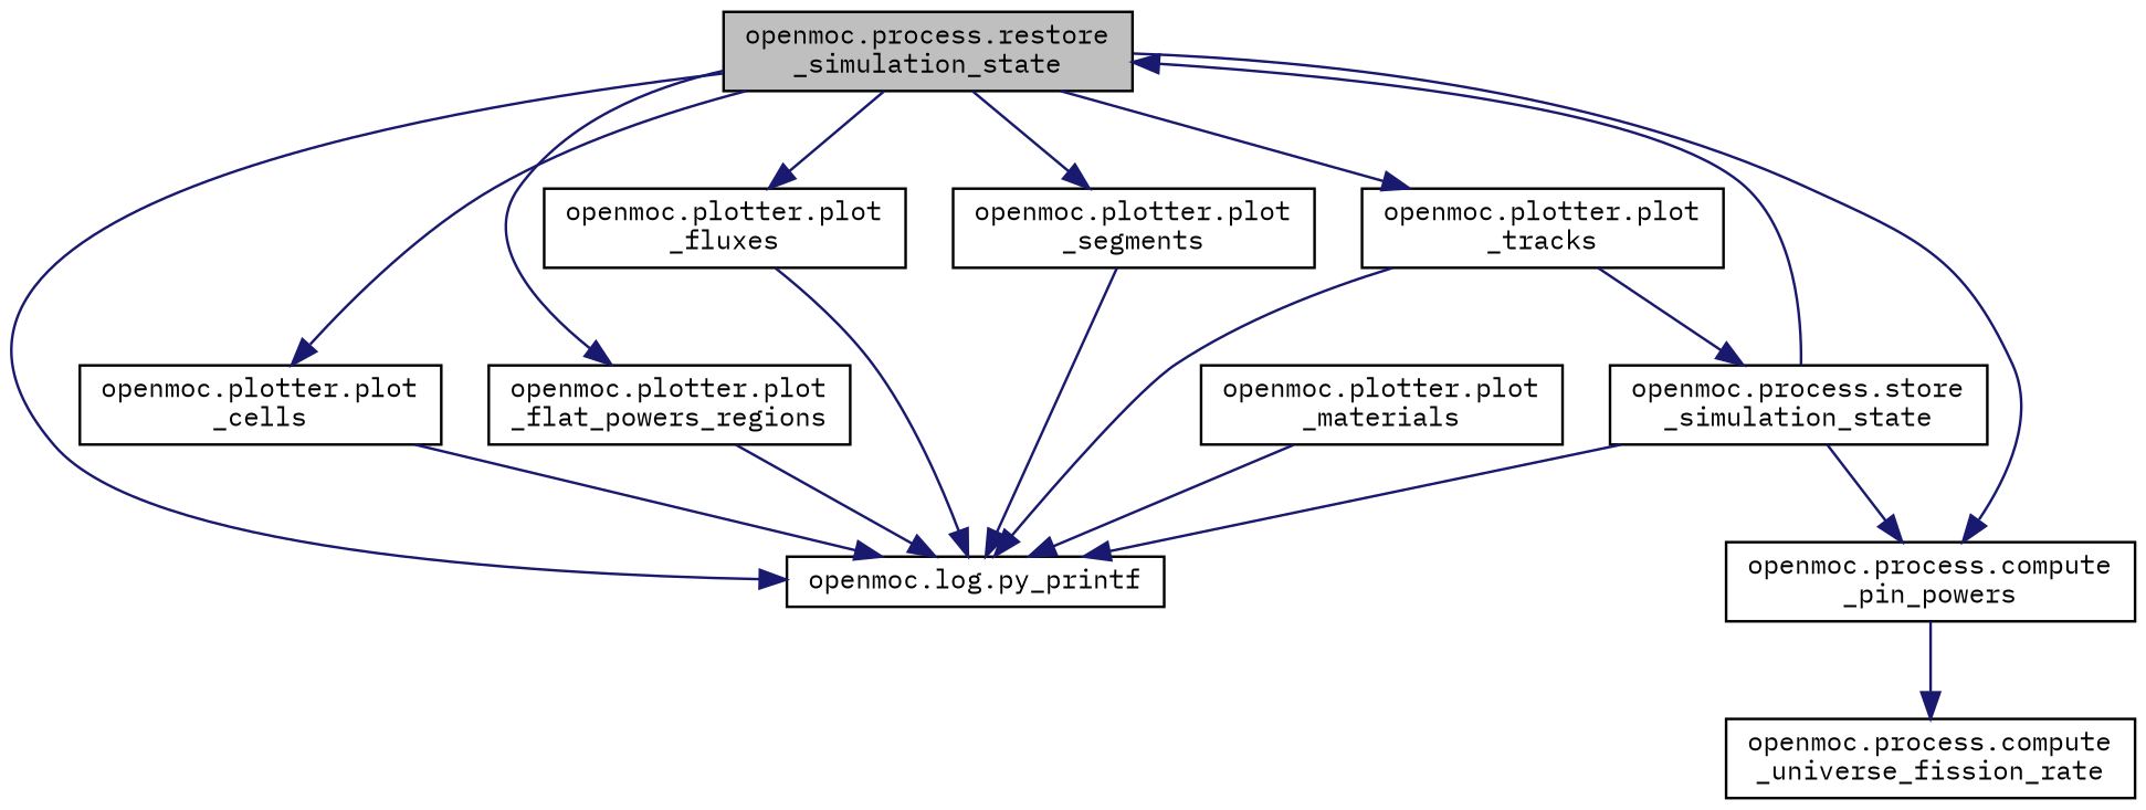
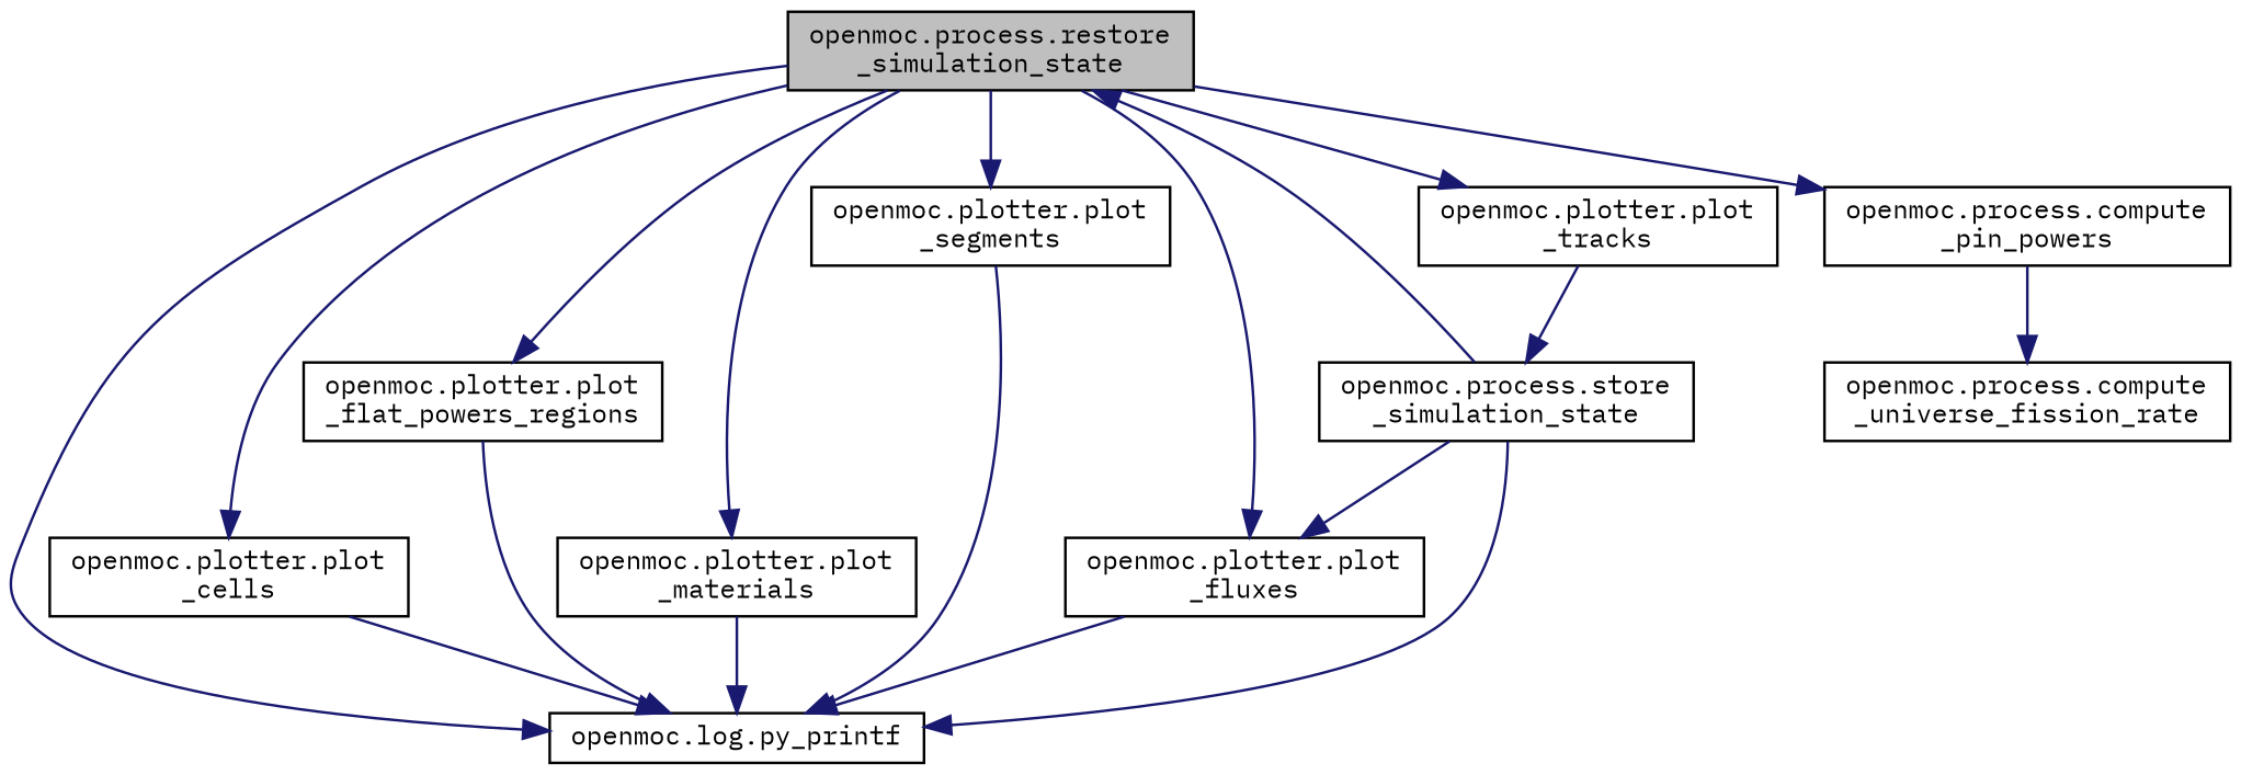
  digraph {
    fontname="IBM Plex Mono"
    rankdir=TB
    node [color=black fillcolor=white fontname="IBM Plex Mono" fontsize=10 shape=record style=filled]
    edge [color=midnightblue fontname="IBM Plex Mono" fontsize=10 labelfontname=Helvetica labelfontsize=10 style=solid]
    n1 [fillcolor=grey75 fontcolor=black height=0.2 label="openmoc.process.restore\l_simulation_state" width=0.4]
    n2 [height=0.2 label="openmoc.log.py_printf" width=0.4]
    n3 [height=0.2 label="openmoc.plotter.plot\l_cells" width=0.4]
    n4 [height=0.2 label="openmoc.plotter.plot\l_flat_powers_regions" width=0.4]
    n5 [height=0.2 label="openmoc.plotter.plot\l_fluxes" width=0.4]
    n6 [height=0.2 label="openmoc.plotter.plot\l_materials" width=0.4]
    n7 [height=0.2 label="openmoc.plotter.plot\l_segments" width=0.4]
    n8 [height=0.2 label="openmoc.plotter.plot\l_tracks" width=0.4]
    n9 [height=0.2 label="openmoc.process.compute\l_pin_powers" width=0.4]
    n10 [height=0.2 label="openmoc.process.store\l_simulation_state" width=0.4]
    n11 [height=0.2 label="openmoc.process.compute\l_universe_fission_rate" width=0.4]
    n1 -> n2
    n1 -> n3
    n1 -> n4
    n1 -> n5
+   n1 -> n6
    n1 -> n7
    n1 -> n8
    n1 -> n9
    n3 -> n2
    n4 -> n2
    n5 -> n2
    n6 -> n2
    n7 -> n2
-   n8 -> n2
    n8 -> n10
    n9 -> n11
    n10 -> n1
    n10 -> n2
-   n10 -> n9
+   n10 -> n5
  }
